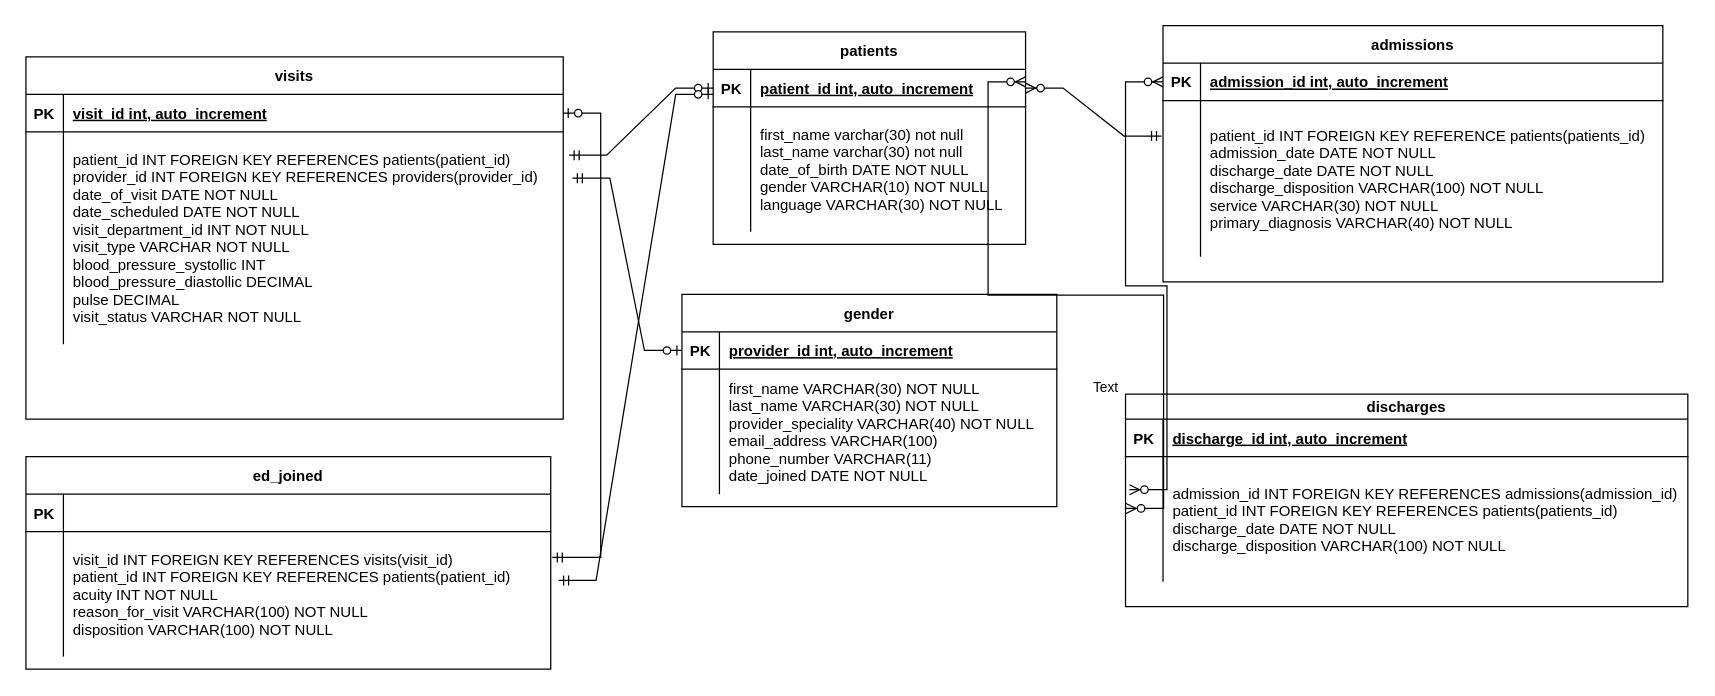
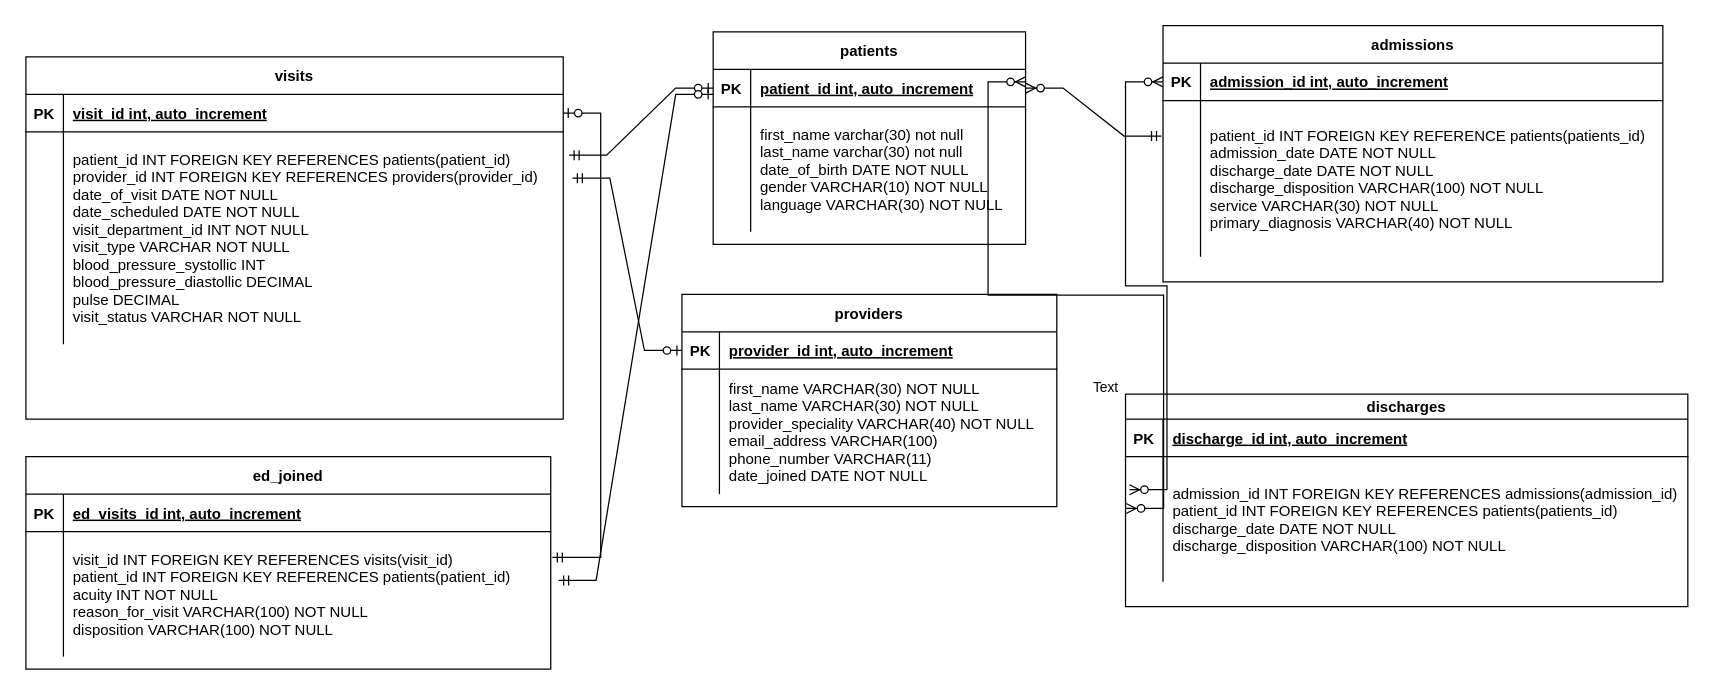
  <mxCell id="0" />
  <mxCell id="1" parent="0" />
  <mxCell id="2" value="patients" style="shape=table;startSize=30;container=1;collapsible=1;childLayout=tableLayout;fixedRows=1;rowLines=0;fontStyle=1;align=center;resizeLast=1;" parent="1" vertex="1"><mxGeometry x="570" y="25" width="250" height="170" as="geometry" /></mxCell>
  <mxCell id="3" value="" style="shape=partialRectangle;collapsible=0;dropTarget=0;pointerEvents=0;fillColor=none;points=[[0,0.5],[1,0.5]];portConstraint=eastwest;top=0;left=0;right=0;bottom=1;" parent="2" vertex="1"><mxGeometry y="30" width="250" height="30" as="geometry" /></mxCell>
  <mxCell id="4" value="PK" style="shape=partialRectangle;overflow=hidden;connectable=0;fillColor=none;top=0;left=0;bottom=0;right=0;fontStyle=1;" parent="3" vertex="1"><mxGeometry width="30" height="30" as="geometry"><mxRectangle width="30" height="30" as="alternateBounds" /></mxGeometry></mxCell>
  <mxCell id="5" value="patient_id int, auto_increment" style="shape=partialRectangle;overflow=hidden;connectable=0;fillColor=none;top=0;left=0;bottom=0;right=0;align=left;spacingLeft=6;fontStyle=5;" parent="3" vertex="1"><mxGeometry x="30" width="220" height="30" as="geometry"><mxRectangle width="220" height="30" as="alternateBounds" /></mxGeometry></mxCell>
  <mxCell id="6" value="" style="shape=partialRectangle;collapsible=0;dropTarget=0;pointerEvents=0;fillColor=none;points=[[0,0.5],[1,0.5]];portConstraint=eastwest;top=0;left=0;right=0;bottom=0;" parent="2" vertex="1"><mxGeometry y="60" width="250" height="100" as="geometry" /></mxCell>
  <mxCell id="7" value="" style="shape=partialRectangle;overflow=hidden;connectable=0;fillColor=none;top=0;left=0;bottom=0;right=0;" parent="6" vertex="1"><mxGeometry width="30" height="100" as="geometry"><mxRectangle width="30" height="100" as="alternateBounds" /></mxGeometry></mxCell>
  <mxCell id="8" value="first_name varchar(30) not null&#10;last_name varchar(30) not null&#10;date_of_birth DATE NOT NULL&#10;gender VARCHAR(10) NOT NULL&#10;language VARCHAR(30) NOT NULL" style="shape=partialRectangle;overflow=hidden;connectable=0;fillColor=none;top=0;left=0;bottom=0;right=0;align=left;spacingLeft=6;" parent="6" vertex="1"><mxGeometry x="30" width="220" height="100" as="geometry"><mxRectangle width="220" height="100" as="alternateBounds" /></mxGeometry></mxCell>
- <mxCell id="9" value="gender" style="shape=table;startSize=30;container=1;collapsible=1;childLayout=tableLayout;fixedRows=1;rowLines=0;fontStyle=1;align=center;resizeLast=1;" vertex="1" parent="1"><mxGeometry x="545" y="235" width="300" height="170" as="geometry" /></mxCell>
+ <mxCell id="9" value="providers" style="shape=table;startSize=30;container=1;collapsible=1;childLayout=tableLayout;fixedRows=1;rowLines=0;fontStyle=1;align=center;resizeLast=1;" vertex="1" parent="1"><mxGeometry x="545" y="235" width="300" height="170" as="geometry" /></mxCell>
  <mxCell id="10" value="" style="shape=partialRectangle;collapsible=0;dropTarget=0;pointerEvents=0;fillColor=none;points=[[0,0.5],[1,0.5]];portConstraint=eastwest;top=0;left=0;right=0;bottom=1;" vertex="1" parent="9"><mxGeometry y="30" width="300" height="30" as="geometry" /></mxCell>
  <mxCell id="11" value="PK" style="shape=partialRectangle;overflow=hidden;connectable=0;fillColor=none;top=0;left=0;bottom=0;right=0;fontStyle=1;" vertex="1" parent="10"><mxGeometry width="30" height="30" as="geometry"><mxRectangle width="30" height="30" as="alternateBounds" /></mxGeometry></mxCell>
  <mxCell id="12" value="provider_id int, auto_increment" style="shape=partialRectangle;overflow=hidden;connectable=0;fillColor=none;top=0;left=0;bottom=0;right=0;align=left;spacingLeft=6;fontStyle=5;" vertex="1" parent="10"><mxGeometry x="30" width="270" height="30" as="geometry"><mxRectangle width="270" height="30" as="alternateBounds" /></mxGeometry></mxCell>
  <mxCell id="13" value="" style="shape=partialRectangle;collapsible=0;dropTarget=0;pointerEvents=0;fillColor=none;points=[[0,0.5],[1,0.5]];portConstraint=eastwest;top=0;left=0;right=0;bottom=0;" vertex="1" parent="9"><mxGeometry y="60" width="300" height="100" as="geometry" /></mxCell>
  <mxCell id="14" value="" style="shape=partialRectangle;overflow=hidden;connectable=0;fillColor=none;top=0;left=0;bottom=0;right=0;" vertex="1" parent="13"><mxGeometry width="30" height="100" as="geometry"><mxRectangle width="30" height="100" as="alternateBounds" /></mxGeometry></mxCell>
  <mxCell id="15" value="first_name VARCHAR(30) NOT NULL&#10;last_name VARCHAR(30) NOT NULL&#10;provider_speciality VARCHAR(40) NOT NULL&#10;email_address&#09;VARCHAR(100)&#10;phone_number&#09;VARCHAR(11)&#10;date_joined&#09;DATE&#09;NOT NULL" style="shape=partialRectangle;overflow=hidden;connectable=0;fillColor=none;top=0;left=0;bottom=0;right=0;align=left;spacingLeft=6;" vertex="1" parent="13"><mxGeometry x="30" width="270" height="100" as="geometry"><mxRectangle width="270" height="100" as="alternateBounds" /></mxGeometry></mxCell>
  <mxCell id="16" value="visits" style="shape=table;startSize=30;container=1;collapsible=1;childLayout=tableLayout;fixedRows=1;rowLines=0;fontStyle=1;align=center;resizeLast=1;" vertex="1" parent="1"><mxGeometry x="20" y="45" width="430" height="290" as="geometry" /></mxCell>
  <mxCell id="17" value="" style="shape=partialRectangle;collapsible=0;dropTarget=0;pointerEvents=0;fillColor=none;points=[[0,0.5],[1,0.5]];portConstraint=eastwest;top=0;left=0;right=0;bottom=1;" vertex="1" parent="16"><mxGeometry y="30" width="430" height="30" as="geometry" /></mxCell>
  <mxCell id="18" value="PK" style="shape=partialRectangle;overflow=hidden;connectable=0;fillColor=none;top=0;left=0;bottom=0;right=0;fontStyle=1;" vertex="1" parent="17"><mxGeometry width="30" height="30" as="geometry"><mxRectangle width="30" height="30" as="alternateBounds" /></mxGeometry></mxCell>
  <mxCell id="19" value="visit_id int, auto_increment" style="shape=partialRectangle;overflow=hidden;connectable=0;fillColor=none;top=0;left=0;bottom=0;right=0;align=left;spacingLeft=6;fontStyle=5;" vertex="1" parent="17"><mxGeometry x="30" width="400" height="30" as="geometry"><mxRectangle width="400" height="30" as="alternateBounds" /></mxGeometry></mxCell>
  <mxCell id="20" value="" style="shape=partialRectangle;collapsible=0;dropTarget=0;pointerEvents=0;fillColor=none;points=[[0,0.5],[1,0.5]];portConstraint=eastwest;top=0;left=0;right=0;bottom=0;" vertex="1" parent="16"><mxGeometry y="60" width="430" height="170" as="geometry" /></mxCell>
  <mxCell id="21" value="" style="shape=partialRectangle;overflow=hidden;connectable=0;fillColor=none;top=0;left=0;bottom=0;right=0;" vertex="1" parent="20"><mxGeometry width="30" height="170" as="geometry"><mxRectangle width="30" height="170" as="alternateBounds" /></mxGeometry></mxCell>
  <mxCell id="22" value="patient_id INT&#09;FOREIGN KEY REFERENCES patients(patient_id)&#10;provider_id INT&#09;FOREIGN KEY REFERENCES providers(provider_id)&#10;date_of_visit&#09;DATE NOT NULL&#10;date_scheduled&#09;DATE NOT NULL&#10;visit_department_id INT&#09;NOT NULL&#10;visit_type VARCHAR NOT NULL&#10;blood_pressure_systollic INT&#09;&#10;blood_pressure_diastollic DECIMAL&#09;&#10;pulse&#09;DECIMAL&#09;&#10;visit_status VARCHAR NOT NULL" style="shape=partialRectangle;overflow=hidden;connectable=0;fillColor=none;top=0;left=0;bottom=0;right=0;align=left;spacingLeft=6;" vertex="1" parent="20"><mxGeometry x="30" width="400" height="170" as="geometry"><mxRectangle width="400" height="170" as="alternateBounds" /></mxGeometry></mxCell>
  <mxCell id="23" value="" style="edgeStyle=entityRelationEdgeStyle;fontSize=12;html=1;endArrow=ERzeroToOne;startArrow=ERmandOne;rounded=0;exitX=1.011;exitY=0.11;exitDx=0;exitDy=0;exitPerimeter=0;entryX=0;entryY=0.5;entryDx=0;entryDy=0;" edge="1" parent="1" source="20" target="3"><mxGeometry width="100" height="100" relative="1" as="geometry"><mxPoint x="415" y="195" as="sourcePoint" /><mxPoint x="515" y="95" as="targetPoint" /></mxGeometry></mxCell>
  <mxCell id="24" value="" style="edgeStyle=entityRelationEdgeStyle;fontSize=12;html=1;endArrow=ERzeroToOne;startArrow=ERmandOne;rounded=0;exitX=1.017;exitY=0.218;exitDx=0;exitDy=0;exitPerimeter=0;entryX=0;entryY=0.5;entryDx=0;entryDy=0;" edge="1" parent="1" source="20" target="10"><mxGeometry width="100" height="100" relative="1" as="geometry"><mxPoint x="550" y="405" as="sourcePoint" /><mxPoint x="650" y="305" as="targetPoint" /></mxGeometry></mxCell>
  <mxCell id="25" value="ed_joined" style="shape=table;startSize=30;container=1;collapsible=1;childLayout=tableLayout;fixedRows=1;rowLines=0;fontStyle=1;align=center;resizeLast=1;" vertex="1" parent="1"><mxGeometry x="20" y="365" width="420" height="170" as="geometry" /></mxCell>
  <mxCell id="26" value="" style="shape=partialRectangle;collapsible=0;dropTarget=0;pointerEvents=0;fillColor=none;points=[[0,0.5],[1,0.5]];portConstraint=eastwest;top=0;left=0;right=0;bottom=1;" vertex="1" parent="25"><mxGeometry y="30" width="420" height="30" as="geometry" /></mxCell>
  <mxCell id="27" value="PK" style="shape=partialRectangle;overflow=hidden;connectable=0;fillColor=none;top=0;left=0;bottom=0;right=0;fontStyle=1;" vertex="1" parent="26"><mxGeometry width="30" height="30" as="geometry"><mxRectangle width="30" height="30" as="alternateBounds" /></mxGeometry></mxCell>
+ <mxCell id="28" value="ed_visits_id int, auto_increment" style="shape=partialRectangle;overflow=hidden;connectable=0;fillColor=none;top=0;left=0;bottom=0;right=0;align=left;spacingLeft=6;fontStyle=5;" vertex="1" parent="26"><mxGeometry x="30" width="390" height="30" as="geometry"><mxRectangle width="390" height="30" as="alternateBounds" /></mxGeometry></mxCell>
  <mxCell id="29" value="" style="shape=partialRectangle;collapsible=0;dropTarget=0;pointerEvents=0;fillColor=none;points=[[0,0.5],[1,0.5]];portConstraint=eastwest;top=0;left=0;right=0;bottom=0;" vertex="1" parent="25"><mxGeometry y="60" width="420" height="100" as="geometry" /></mxCell>
  <mxCell id="30" value="" style="shape=partialRectangle;overflow=hidden;connectable=0;fillColor=none;top=0;left=0;bottom=0;right=0;" vertex="1" parent="29"><mxGeometry width="30" height="100" as="geometry"><mxRectangle width="30" height="100" as="alternateBounds" /></mxGeometry></mxCell>
  <mxCell id="31" value="visit_id INT FOREIGN KEY REFERENCES visits(visit_id)&#10;patient_id INT FOREIGN KEY REFERENCES patients(patient_id)&#10;acuity INT NOT NULL&#10;reason_for_visit VARCHAR(100) NOT NULL&#10;disposition VARCHAR(100) NOT NULL" style="shape=partialRectangle;overflow=hidden;connectable=0;fillColor=none;top=0;left=0;bottom=0;right=0;align=left;spacingLeft=6;" vertex="1" parent="29"><mxGeometry x="30" width="390" height="100" as="geometry"><mxRectangle width="390" height="100" as="alternateBounds" /></mxGeometry></mxCell>
  <mxCell id="32" value="" style="edgeStyle=entityRelationEdgeStyle;fontSize=12;html=1;endArrow=ERzeroToOne;startArrow=ERmandOne;rounded=0;exitX=1.015;exitY=0.39;exitDx=0;exitDy=0;exitPerimeter=0;" edge="1" parent="1" source="29"><mxGeometry width="100" height="100" relative="1" as="geometry"><mxPoint x="470" y="175" as="sourcePoint" /><mxPoint x="570" y="75" as="targetPoint" /></mxGeometry></mxCell>
  <mxCell id="33" value="" style="edgeStyle=entityRelationEdgeStyle;fontSize=12;html=1;endArrow=ERzeroToOne;startArrow=ERmandOne;rounded=0;exitX=1.003;exitY=0.206;exitDx=0;exitDy=0;exitPerimeter=0;" edge="1" parent="1" source="29" target="17"><mxGeometry width="100" height="100" relative="1" as="geometry"><mxPoint x="350" y="195" as="sourcePoint" /><mxPoint x="441" y="85" as="targetPoint" /><Array as="points"><mxPoint x="450" y="85" /></Array></mxGeometry></mxCell>
  <mxCell id="34" value="admissions" style="shape=table;startSize=30;container=1;collapsible=1;childLayout=tableLayout;fixedRows=1;rowLines=0;fontStyle=1;align=center;resizeLast=1;" vertex="1" parent="1"><mxGeometry x="930" y="20" width="400" height="205" as="geometry" /></mxCell>
  <mxCell id="35" value="" style="shape=partialRectangle;collapsible=0;dropTarget=0;pointerEvents=0;fillColor=none;points=[[0,0.5],[1,0.5]];portConstraint=eastwest;top=0;left=0;right=0;bottom=1;" vertex="1" parent="34"><mxGeometry y="30" width="400" height="30" as="geometry" /></mxCell>
  <mxCell id="36" value="PK" style="shape=partialRectangle;overflow=hidden;connectable=0;fillColor=none;top=0;left=0;bottom=0;right=0;fontStyle=1;" vertex="1" parent="35"><mxGeometry width="30" height="30" as="geometry"><mxRectangle width="30" height="30" as="alternateBounds" /></mxGeometry></mxCell>
  <mxCell id="37" value="admission_id int, auto_increment" style="shape=partialRectangle;overflow=hidden;connectable=0;fillColor=none;top=0;left=0;bottom=0;right=0;align=left;spacingLeft=6;fontStyle=5;" vertex="1" parent="35"><mxGeometry x="30" width="370" height="30" as="geometry"><mxRectangle width="370" height="30" as="alternateBounds" /></mxGeometry></mxCell>
  <mxCell id="38" value="" style="shape=partialRectangle;collapsible=0;dropTarget=0;pointerEvents=0;fillColor=none;points=[[0,0.5],[1,0.5]];portConstraint=eastwest;top=0;left=0;right=0;bottom=0;" vertex="1" parent="34"><mxGeometry y="60" width="400" height="125" as="geometry" /></mxCell>
  <mxCell id="39" value="" style="shape=partialRectangle;overflow=hidden;connectable=0;fillColor=none;top=0;left=0;bottom=0;right=0;" vertex="1" parent="38"><mxGeometry width="30" height="125" as="geometry"><mxRectangle width="30" height="125" as="alternateBounds" /></mxGeometry></mxCell>
  <mxCell id="40" value="patient_id INT&#09;FOREIGN KEY REFERENCE patients(patients_id)&#10;admission_date DATE NOT NULL&#10;discharge_date&#09;DATE NOT NULL&#10;discharge_disposition VARCHAR(100) NOT NULL&#10;service&#09;VARCHAR(30) NOT NULL&#10;primary_diagnosis VARCHAR(40) NOT NULL" style="shape=partialRectangle;overflow=hidden;connectable=0;fillColor=none;top=0;left=0;bottom=0;right=0;align=left;spacingLeft=6;" vertex="1" parent="38"><mxGeometry x="30" width="370" height="125" as="geometry"><mxRectangle width="370" height="125" as="alternateBounds" /></mxGeometry></mxCell>
  <mxCell id="41" value="" style="edgeStyle=entityRelationEdgeStyle;fontSize=12;html=1;endArrow=ERzeroToMany;startArrow=ERmandOne;rounded=0;entryX=1;entryY=0.5;entryDx=0;entryDy=0;exitX=-0.003;exitY=0.227;exitDx=0;exitDy=0;exitPerimeter=0;" edge="1" parent="1" source="38" target="3"><mxGeometry width="100" height="100" relative="1" as="geometry"><mxPoint x="780" y="160" as="sourcePoint" /><mxPoint x="880" y="60" as="targetPoint" /></mxGeometry></mxCell>
  <mxCell id="42" value="discharges" style="shape=table;startSize=20;container=1;collapsible=1;childLayout=tableLayout;fixedRows=1;rowLines=0;fontStyle=1;align=center;resizeLast=1;" vertex="1" parent="1"><mxGeometry x="900" y="315" width="450" height="170" as="geometry" /></mxCell>
  <mxCell id="43" value="" style="shape=partialRectangle;collapsible=0;dropTarget=0;pointerEvents=0;fillColor=none;points=[[0,0.5],[1,0.5]];portConstraint=eastwest;top=0;left=0;right=0;bottom=1;" vertex="1" parent="42"><mxGeometry y="20" width="450" height="30" as="geometry" /></mxCell>
  <mxCell id="44" value="PK" style="shape=partialRectangle;overflow=hidden;connectable=0;fillColor=none;top=0;left=0;bottom=0;right=0;fontStyle=1;" vertex="1" parent="43"><mxGeometry width="30" height="30" as="geometry"><mxRectangle width="30" height="30" as="alternateBounds" /></mxGeometry></mxCell>
  <mxCell id="45" value="discharge_id int, auto_increment" style="shape=partialRectangle;overflow=hidden;connectable=0;fillColor=none;top=0;left=0;bottom=0;right=0;align=left;spacingLeft=6;fontStyle=5;" vertex="1" parent="43"><mxGeometry x="30" width="420" height="30" as="geometry"><mxRectangle width="420" height="30" as="alternateBounds" /></mxGeometry></mxCell>
  <mxCell id="46" value="" style="shape=partialRectangle;collapsible=0;dropTarget=0;pointerEvents=0;fillColor=none;points=[[0,0.5],[1,0.5]];portConstraint=eastwest;top=0;left=0;right=0;bottom=0;" vertex="1" parent="42"><mxGeometry y="50" width="450" height="100" as="geometry" /></mxCell>
  <mxCell id="47" value="" style="shape=partialRectangle;overflow=hidden;connectable=0;fillColor=none;top=0;left=0;bottom=0;right=0;" vertex="1" parent="46"><mxGeometry width="30" height="100" as="geometry"><mxRectangle width="30" height="100" as="alternateBounds" /></mxGeometry></mxCell>
  <mxCell id="48" value="admission_id INT FOREIGN KEY REFERENCES admissions(admission_id)&#10;patient_id INT FOREIGN KEY REFERENCES patients(patients_id)&#10;discharge_date DATE NOT NULL&#10;discharge_disposition VARCHAR(100) NOT NULL" style="shape=partialRectangle;overflow=hidden;connectable=0;fillColor=none;top=0;left=0;bottom=0;right=0;align=left;spacingLeft=6;" vertex="1" parent="46"><mxGeometry x="30" width="420" height="100" as="geometry"><mxRectangle width="420" height="100" as="alternateBounds" /></mxGeometry></mxCell>
  <mxCell id="49" value="" style="edgeStyle=entityRelationEdgeStyle;fontSize=12;html=1;endArrow=ERzeroToMany;endFill=1;startArrow=ERzeroToMany;rounded=0;entryX=0;entryY=0.5;entryDx=0;entryDy=0;exitX=0.007;exitY=0.264;exitDx=0;exitDy=0;exitPerimeter=0;" edge="1" parent="1" source="46" target="35"><mxGeometry width="100" height="100" relative="1" as="geometry"><mxPoint x="880" y="385" as="sourcePoint" /><mxPoint x="890" y="65" as="targetPoint" /><Array as="points"><mxPoint x="900" y="355" /><mxPoint x="880" y="275" /><mxPoint x="870" y="275" /><mxPoint x="860" y="215" /><mxPoint x="870" y="208" /><mxPoint x="900" y="355" /><mxPoint x="810" y="185" /></Array></mxGeometry></mxCell>
  <mxCell id="50" value="Text" style="edgeLabel;html=1;align=center;verticalAlign=middle;resizable=0;points=[];" vertex="1" connectable="0" parent="49"><mxGeometry x="-0.471" relative="1" as="geometry"><mxPoint x="-50" y="-1" as="offset" /></mxGeometry></mxCell>
  <mxCell id="51" value="" style="edgeStyle=entityRelationEdgeStyle;fontSize=12;html=1;endArrow=ERzeroToMany;endFill=1;startArrow=ERzeroToMany;rounded=0;exitX=0.001;exitY=0.414;exitDx=0;exitDy=0;exitPerimeter=0;" edge="1" parent="1" source="46"><mxGeometry width="100" height="100" relative="1" as="geometry"><mxPoint x="730" y="295" as="sourcePoint" /><mxPoint x="820" y="65" as="targetPoint" /></mxGeometry></mxCell>
